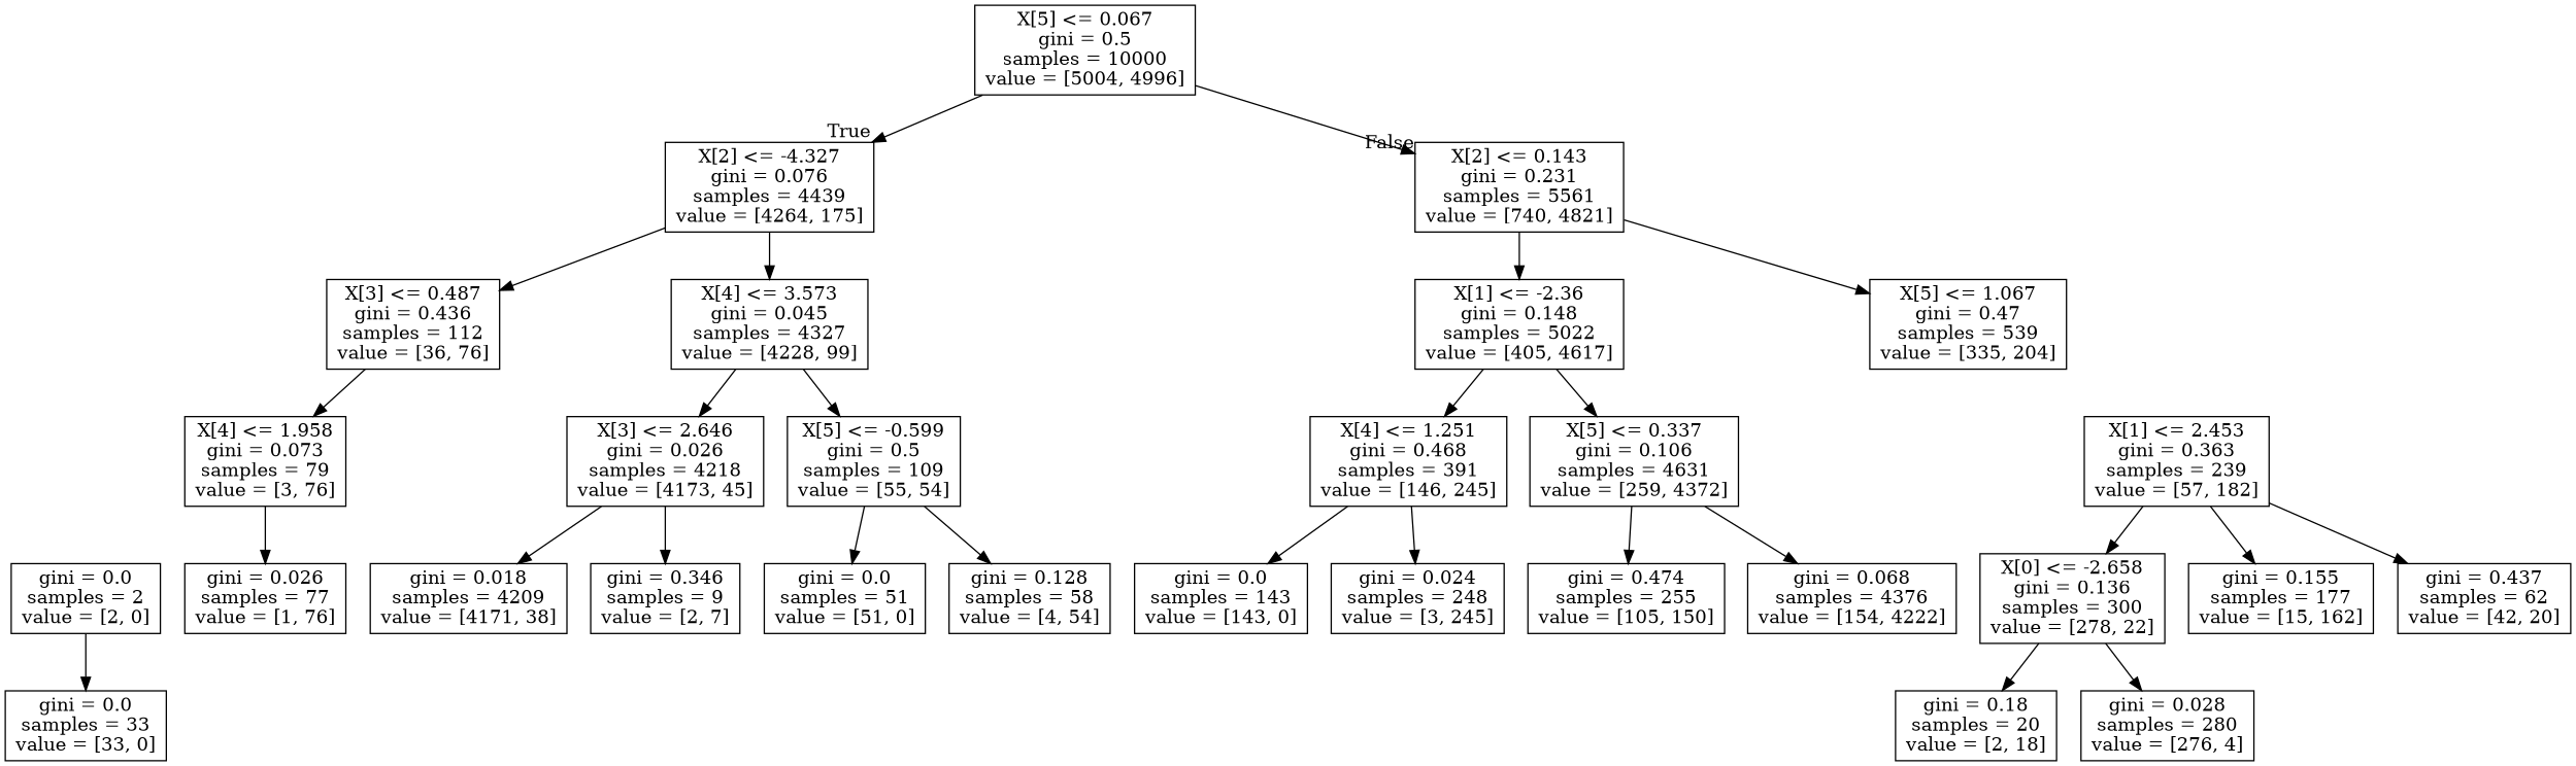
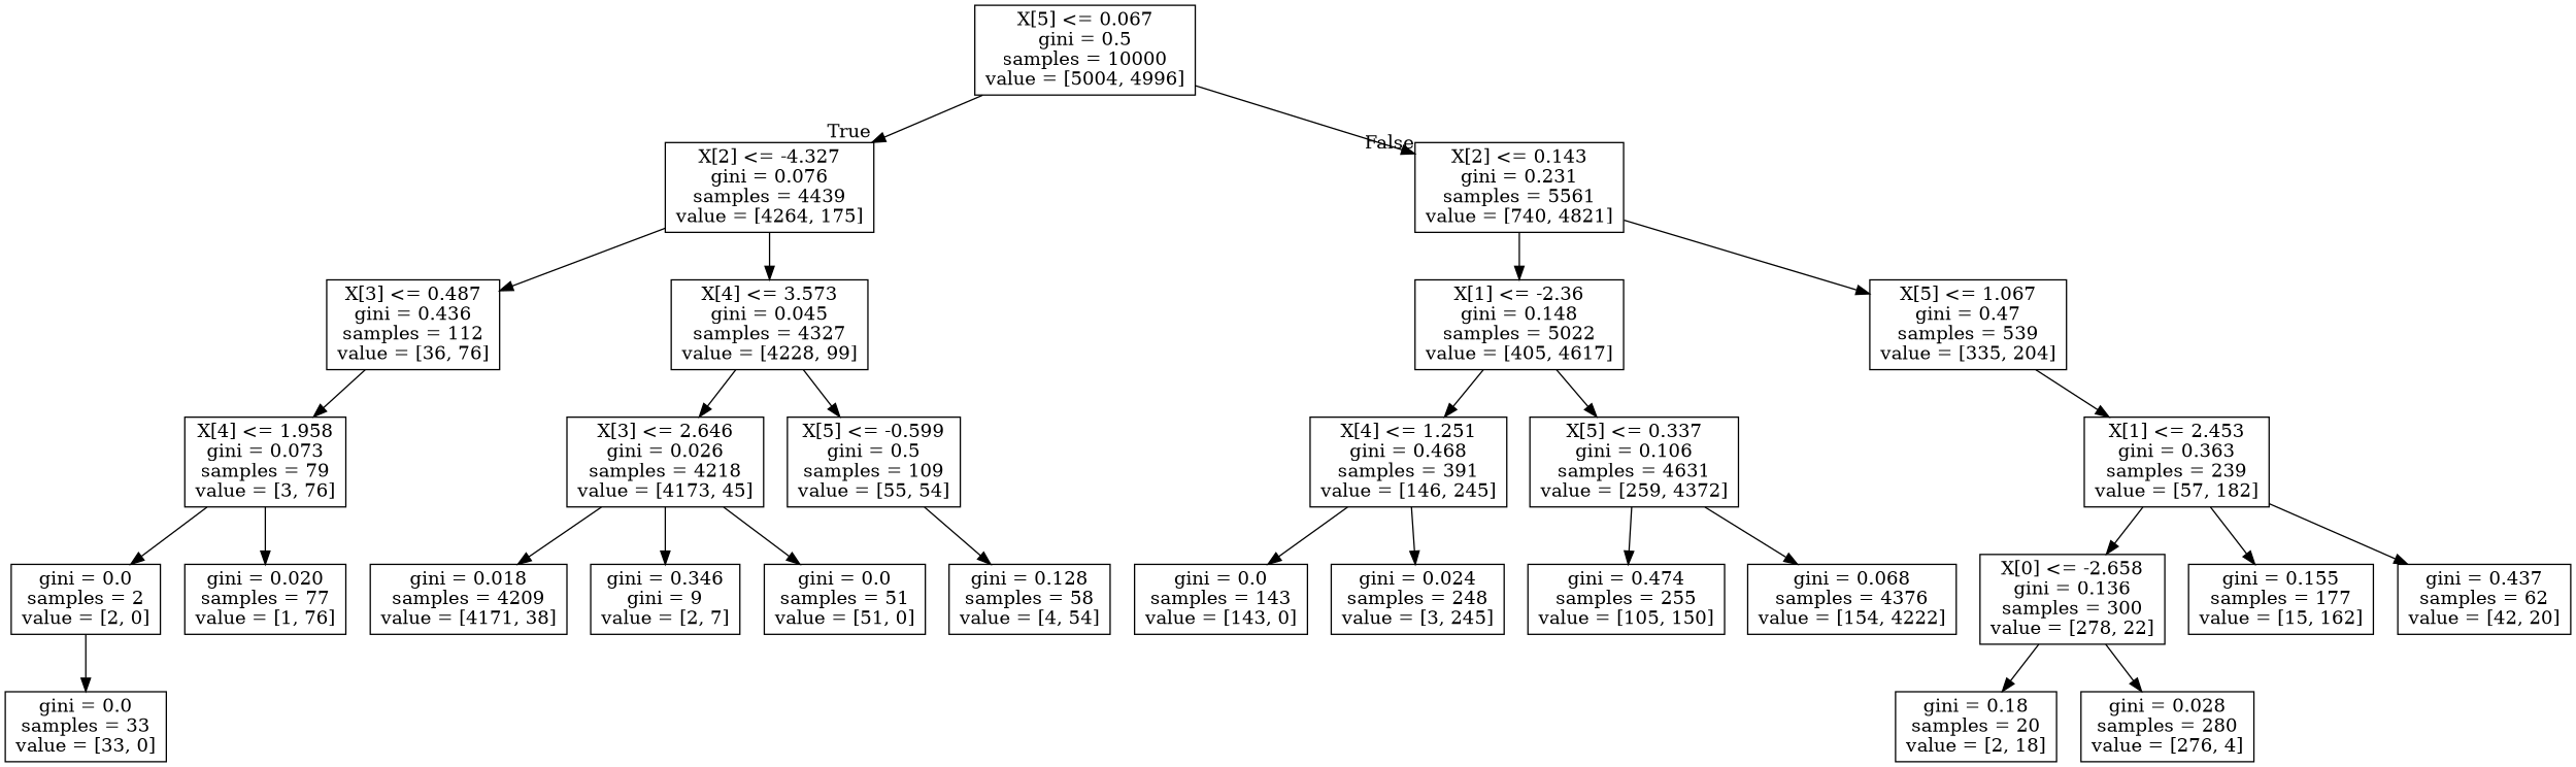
  digraph {
    node [shape=box]
    n1 [label="X[5] <= 0.067\ngini = 0.5\nsamples = 10000\nvalue = [5004, 4996]"]
    n2 [label="X[2] <= -4.327\ngini = 0.076\nsamples = 4439\nvalue = [4264, 175]"]
    n3 [label="X[2] <= 0.143\ngini = 0.231\nsamples = 5561\nvalue = [740, 4821]"]
    n4 [label="X[3] <= 0.487\ngini = 0.436\nsamples = 112\nvalue = [36, 76]"]
    n5 [label="X[4] <= 3.573\ngini = 0.045\nsamples = 4327\nvalue = [4228, 99]"]
    n6 [label="X[1] <= -2.36\ngini = 0.148\nsamples = 5022\nvalue = [405, 4617]"]
    n7 [label="X[5] <= 1.067\ngini = 0.47\nsamples = 539\nvalue = [335, 204]"]
    n8 [label="X[4] <= 1.958\ngini = 0.073\nsamples = 79\nvalue = [3, 76]"]
    n9 [label="X[3] <= 2.646\ngini = 0.026\nsamples = 4218\nvalue = [4173, 45]"]
    n10 [label="X[5] <= -0.599\ngini = 0.5\nsamples = 109\nvalue = [55, 54]"]
    n11 [label="gini = 0.0\nsamples = 33\nvalue = [33, 0]"]
    n12 [label="gini = 0.0\nsamples = 2\nvalue = [2, 0]"]
-   n13 [label="gini = 0.026\nsamples = 77\nvalue = [1, 76]"]
+   n13 [label="gini = 0.020\nsamples = 77\nvalue = [1, 76]"]
    n14 [label="gini = 0.018\nsamples = 4209\nvalue = [4171, 38]"]
-   n15 [label="gini = 0.346\nsamples = 9\nvalue = [2, 7]"]
+   n15 [label="gini = 0.346\ngini = 9\nvalue = [2, 7]"]
    n16 [label="gini = 0.0\nsamples = 51\nvalue = [51, 0]"]
    n17 [label="gini = 0.128\nsamples = 58\nvalue = [4, 54]"]
    n18 [label="X[4] <= 1.251\ngini = 0.468\nsamples = 391\nvalue = [146, 245]"]
    n19 [label="X[5] <= 0.337\ngini = 0.106\nsamples = 4631\nvalue = [259, 4372]"]
    n20 [label="X[1] <= 2.453\ngini = 0.363\nsamples = 239\nvalue = [57, 182]"]
    n21 [label="gini = 0.0\nsamples = 143\nvalue = [143, 0]"]
    n22 [label="gini = 0.024\nsamples = 248\nvalue = [3, 245]"]
    n23 [label="gini = 0.474\nsamples = 255\nvalue = [105, 150]"]
    n24 [label="gini = 0.068\nsamples = 4376\nvalue = [154, 4222]"]
    n25 [label="X[0] <= -2.658\ngini = 0.136\nsamples = 300\nvalue = [278, 22]"]
    n26 [label="gini = 0.18\nsamples = 20\nvalue = [2, 18]"]
    n27 [label="gini = 0.028\nsamples = 280\nvalue = [276, 4]"]
    n28 [label="gini = 0.155\nsamples = 177\nvalue = [15, 162]"]
    n29 [label="gini = 0.437\nsamples = 62\nvalue = [42, 20]"]
    n1 -> n2 [headlabel=True labelangle=45 labeldistance=2.5]
    n1 -> n3 [headlabel=False labelangle=-45 labeldistance=2.5]
    n2 -> n4
    n2 -> n5
    n3 -> n6
    n3 -> n7
    n4 -> n8
    n5 -> n9
    n5 -> n10
    n6 -> n18
    n6 -> n19
+   n7 -> n20
+   n8 -> n12
    n8 -> n13
    n9 -> n14
    n9 -> n15
-   n10 -> n16
+   n9 -> n16
    n10 -> n17
    n12 -> n11
    n18 -> n21
    n18 -> n22
    n19 -> n23
    n19 -> n24
    n20 -> n25
    n20 -> n28
    n20 -> n29
    n25 -> n26
    n25 -> n27
  }
